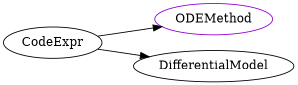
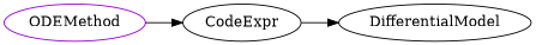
  digraph {
    rankdir=LR
    n1 [color=darkviolet label=ODEMethod shape=oval]
    CodeExpr
    DifferentialModel
-   CodeExpr -> n1
+   n1 -> CodeExpr
    CodeExpr -> DifferentialModel
  }
